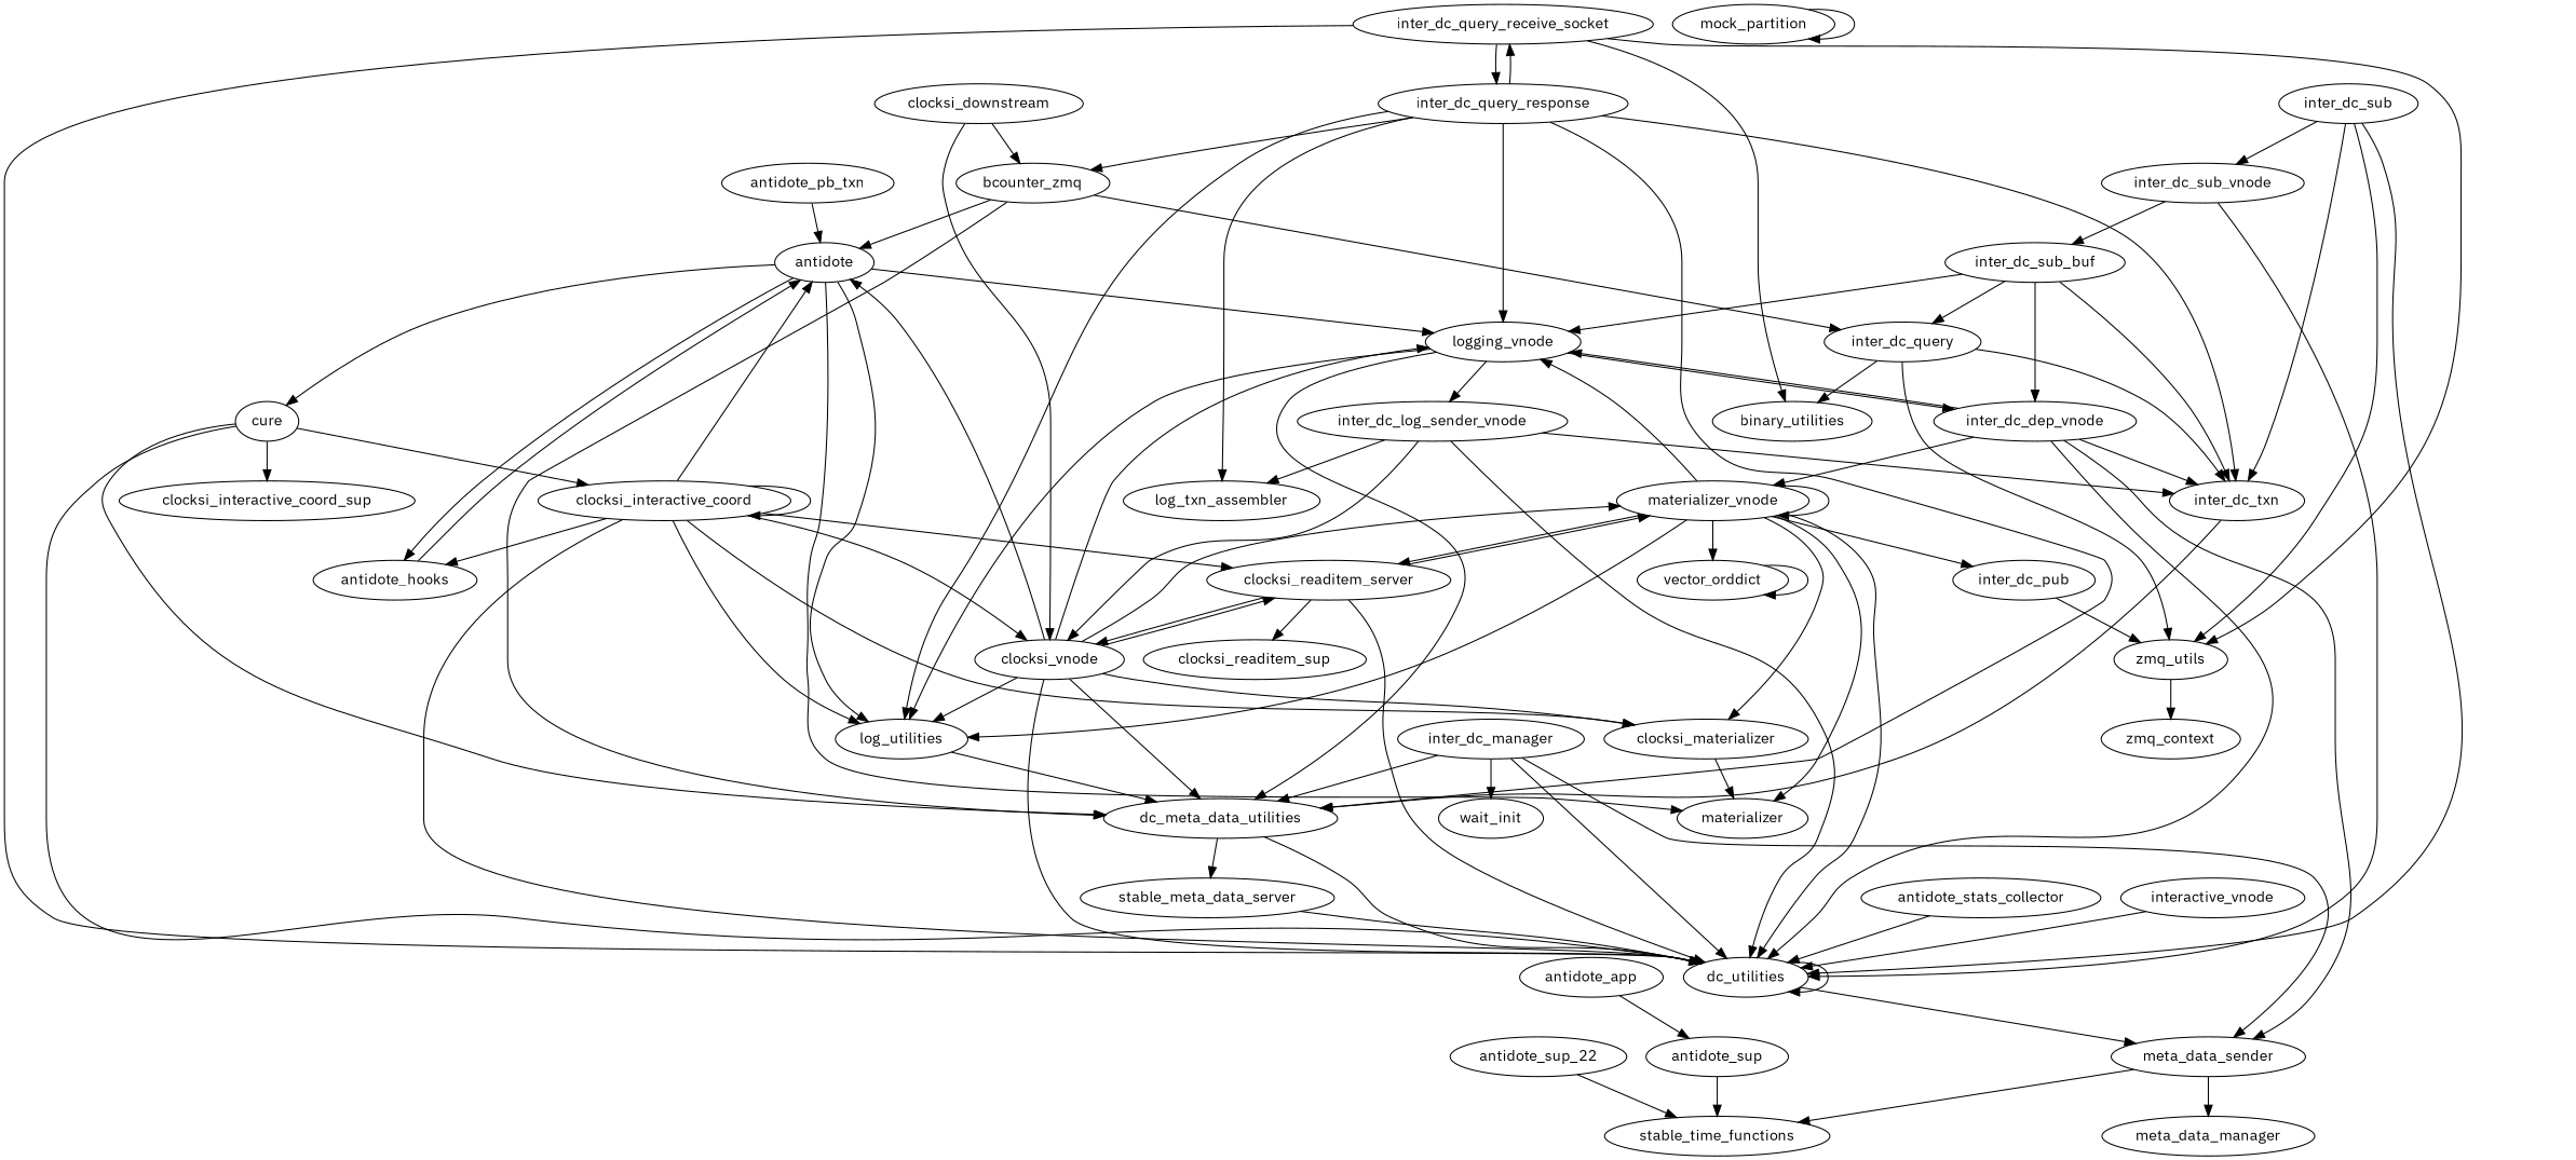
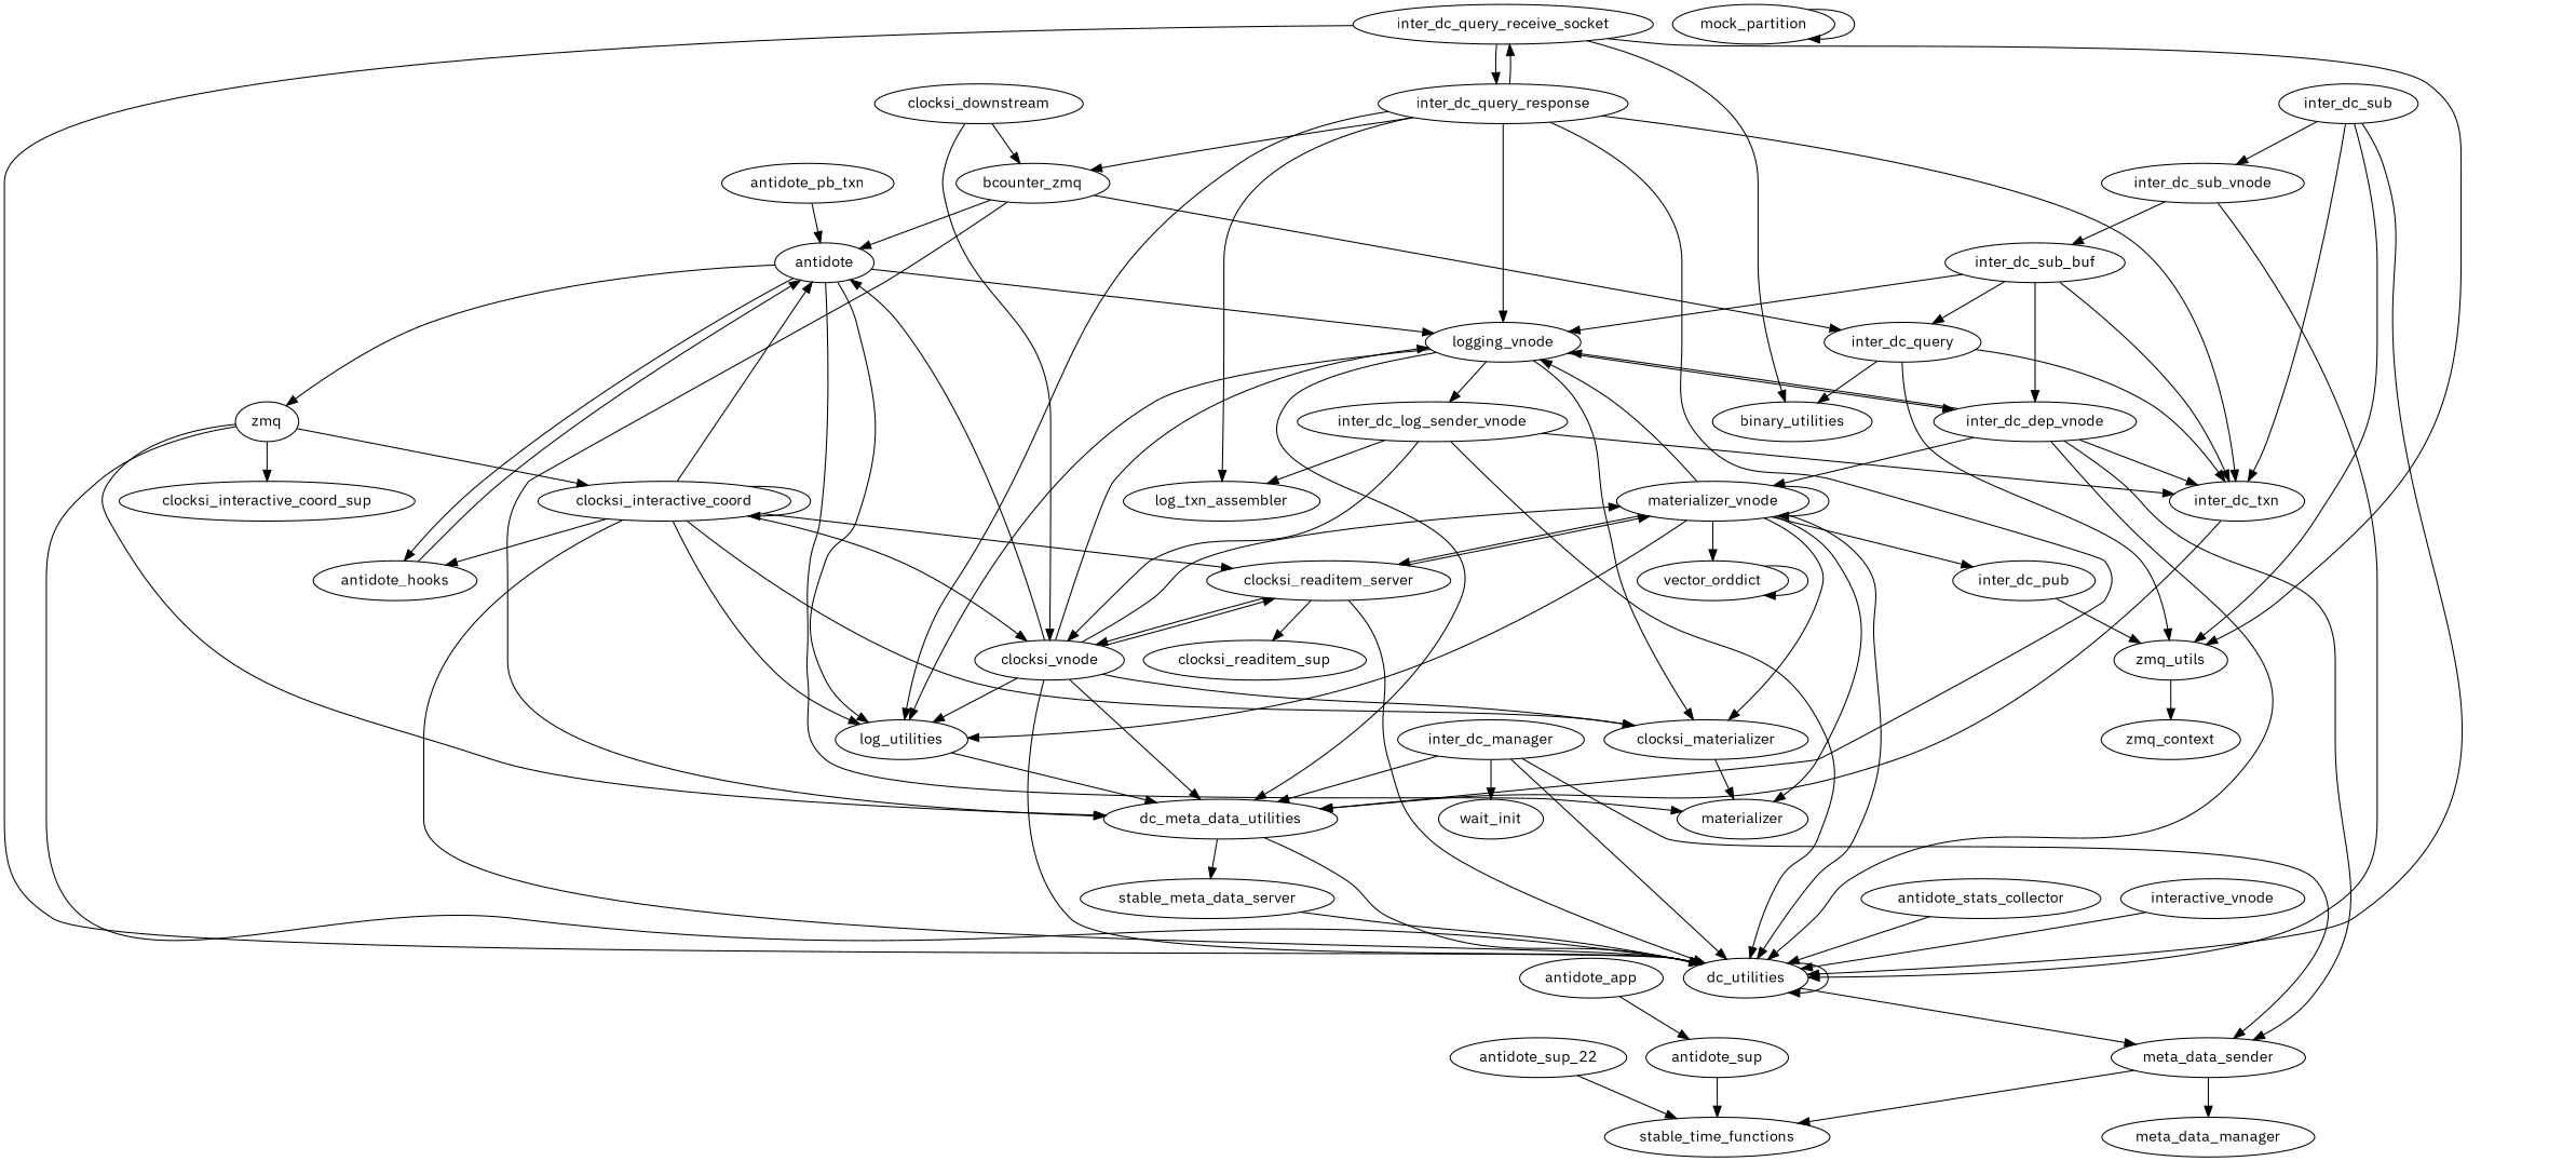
  digraph {
    fontname="IBM Plex Sans"
    node [fontname="IBM Plex Sans"]
    edge [fontname="IBM Plex Sans"]
    antidote_app
    antidote_sup
    stable_time_functions
    inter_dc_manager
    dc_utilities
    dc_meta_data_utilities
    meta_data_sender
    wait_init
    stable_meta_data_server
    meta_data_manager
    antidote
    materializer
    log_utilities
    logging_vnode
    antidote_hooks
-   cure
+   cure [label=zmq]
    clocksi_materializer
    inter_dc_dep_vnode
    inter_dc_log_sender_vnode
    clocksi_interactive_coord
    clocksi_interactive_coord_sup
    inter_dc_txn
    materializer_vnode
    clocksi_vnode
    log_txn_assembler
    clocksi_readitem_server
    antidote_pb_txn
    antidote_stats_collector
    antidote_sup_22
    n30 [label=bcounter_zmq]
    inter_dc_query
    zmq_utils
    binary_utilities
    zmq_context
    clocksi_downstream
    clocksi_readitem_sup
    vector_orddict
    inter_dc_pub
    inter_dc_query_receive_socket
    inter_dc_query_response
    inter_dc_sub_buf
    inter_dc_sub
    inter_dc_sub_vnode
    mock_partition
    n45 [label=interactive_vnode]
    antidote_app -> antidote_sup
    antidote_sup -> stable_time_functions
    inter_dc_manager -> dc_utilities
    inter_dc_manager -> dc_meta_data_utilities
    inter_dc_manager -> meta_data_sender
    inter_dc_manager -> wait_init
    dc_utilities -> dc_utilities
    dc_utilities -> meta_data_sender
    dc_meta_data_utilities -> dc_utilities
    dc_meta_data_utilities -> stable_meta_data_server
    meta_data_sender -> stable_time_functions
    meta_data_sender -> meta_data_manager
    stable_meta_data_server -> dc_utilities
    antidote -> materializer
    antidote -> log_utilities
    antidote -> logging_vnode
    antidote -> antidote_hooks
    antidote -> cure
    log_utilities -> dc_meta_data_utilities
    logging_vnode -> dc_meta_data_utilities
    logging_vnode -> log_utilities
+   logging_vnode -> clocksi_materializer
    logging_vnode -> inter_dc_dep_vnode
    logging_vnode -> inter_dc_log_sender_vnode
    antidote_hooks -> antidote
    cure -> dc_utilities
    cure -> dc_meta_data_utilities
    cure -> clocksi_interactive_coord
    cure -> clocksi_interactive_coord_sup
    clocksi_materializer -> materializer
    inter_dc_dep_vnode -> dc_utilities
    inter_dc_dep_vnode -> meta_data_sender
    inter_dc_dep_vnode -> logging_vnode
    inter_dc_dep_vnode -> inter_dc_txn
    inter_dc_dep_vnode -> materializer_vnode
    inter_dc_log_sender_vnode -> dc_utilities
    inter_dc_log_sender_vnode -> inter_dc_txn
    inter_dc_log_sender_vnode -> clocksi_vnode
    inter_dc_log_sender_vnode -> log_txn_assembler
    clocksi_interactive_coord -> dc_utilities
    clocksi_interactive_coord -> antidote
    clocksi_interactive_coord -> log_utilities
    clocksi_interactive_coord -> antidote_hooks
    clocksi_interactive_coord -> clocksi_materializer
    clocksi_interactive_coord -> clocksi_interactive_coord
    clocksi_interactive_coord -> clocksi_vnode
    clocksi_interactive_coord -> clocksi_readitem_server
    inter_dc_txn -> dc_meta_data_utilities
    materializer_vnode -> dc_utilities
    materializer_vnode -> materializer
    materializer_vnode -> log_utilities
    materializer_vnode -> logging_vnode
    materializer_vnode -> clocksi_materializer
    materializer_vnode -> materializer_vnode
    materializer_vnode -> clocksi_readitem_server
    materializer_vnode -> vector_orddict
    materializer_vnode -> inter_dc_pub
    clocksi_vnode -> dc_utilities
    clocksi_vnode -> dc_meta_data_utilities
    clocksi_vnode -> antidote
    clocksi_vnode -> log_utilities
    clocksi_vnode -> logging_vnode
    clocksi_vnode -> clocksi_materializer
    clocksi_vnode -> materializer_vnode
    clocksi_vnode -> clocksi_readitem_server
    clocksi_readitem_server -> dc_utilities
    clocksi_readitem_server -> materializer_vnode
    clocksi_readitem_server -> clocksi_vnode
    clocksi_readitem_server -> clocksi_readitem_sup
    antidote_pb_txn -> antidote
    antidote_stats_collector -> dc_utilities
    antidote_sup_22 -> stable_time_functions
    n30 -> dc_meta_data_utilities
    n30 -> antidote
    n30 -> inter_dc_query
    inter_dc_query -> inter_dc_txn
    inter_dc_query -> zmq_utils
    inter_dc_query -> binary_utilities
    zmq_utils -> zmq_context
    clocksi_downstream -> clocksi_vnode
    clocksi_downstream -> n30
    vector_orddict -> vector_orddict
    inter_dc_pub -> zmq_utils
    inter_dc_query_receive_socket -> dc_utilities
    inter_dc_query_receive_socket -> zmq_utils
    inter_dc_query_receive_socket -> binary_utilities
    inter_dc_query_receive_socket -> inter_dc_query_response
    inter_dc_query_response -> dc_meta_data_utilities
    inter_dc_query_response -> log_utilities
    inter_dc_query_response -> logging_vnode
    inter_dc_query_response -> inter_dc_txn
    inter_dc_query_response -> log_txn_assembler
    inter_dc_query_response -> n30
    inter_dc_query_response -> inter_dc_query_receive_socket
    inter_dc_sub_buf -> logging_vnode
    inter_dc_sub_buf -> inter_dc_dep_vnode
    inter_dc_sub_buf -> inter_dc_txn
    inter_dc_sub_buf -> inter_dc_query
    inter_dc_sub -> dc_utilities
    inter_dc_sub -> inter_dc_txn
    inter_dc_sub -> zmq_utils
    inter_dc_sub -> inter_dc_sub_vnode
    inter_dc_sub_vnode -> dc_utilities
    inter_dc_sub_vnode -> inter_dc_sub_buf
    mock_partition -> mock_partition
    n45 -> dc_utilities
  }
